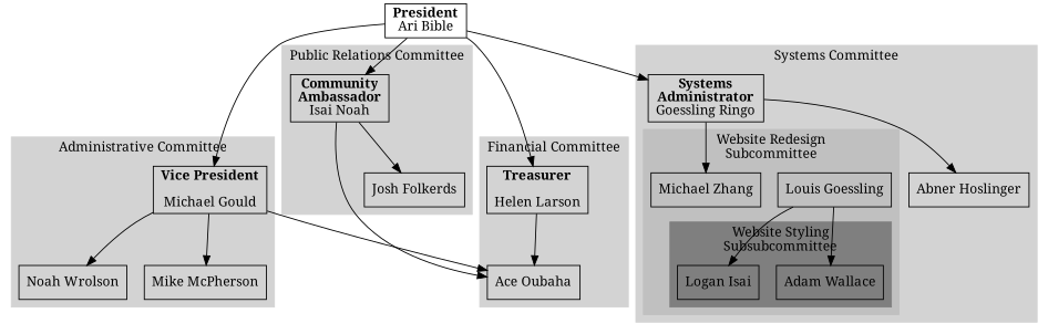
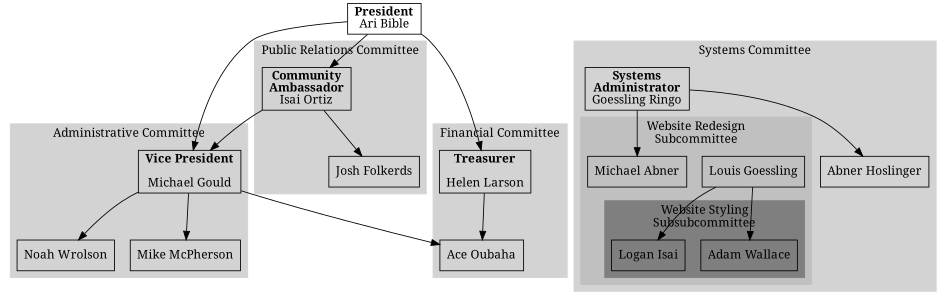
  digraph {
    fontname="Noto Serif"
    node [fontname="Noto Serif" shape=box]
    edge [fontname="Noto Serif"]
    n1 [label=<<b>Treasurer</b><br/><br/>Helen Larson>]
    n2 [label="Ace Oubaha"]
    n3 [label=<<b>Vice President</b><br/><br/>Michael Gould>]
    n4 [label="Noah Wrolson"]
    n5 [label="Mike McPherson"]
-   n6 [label=<<b>Community<br/>Ambassador</b><br/>Isai Noah>]
+   n6 [label=<<b>Community<br/>Ambassador</b><br/>Isai Ortiz>]
    n7 [label="Josh Folkerds"]
    n8 [label="Adam Wallace"]
    n9 [label="Logan Isai"]
    n10 [label="Louis Goessling"]
-   n11 [label="Michael Zhang"]
+   n11 [label="Michael Abner"]
    n12 [label=<<b>Systems<br/>Administrator</b><br/>Goessling Ringo>]
    n13 [label="Abner Hoslinger"]
    n14 [label=<<b>President</b><br/>Ari Bible>]
    subgraph cluster_1 {
      color=lightgrey
      label="Financial Committee"
      style=filled
      n1
      n2
    }
    subgraph cluster_2 {
      color=lightgrey
      label="Administrative Committee"
      style=filled
      n3
      n4
      n5
    }
    subgraph cluster_3 {
      color=lightgrey
      label="Public Relations Committee"
      style=filled
      n6
      n7
    }
    subgraph cluster_4 {
      color=lightgrey
      label="Systems Committee"
      style=filled
      n12
      n13
      subgraph cluster_5 {
        color=grey
        label="Website Redesign\nSubcommittee"
        style=filled
        n10
        n11
        subgraph cluster_6 {
          color="#7f7f7f"
          label="Website Styling\nSubsubcommittee"
          style=filled
          n8
          n9
        }
      }
    }
    n1 -> n2
    n3 -> n2
    n3 -> n4
    n3 -> n5
-   n6 -> n2
+   n6 -> n3
    n6 -> n7
    n10 -> n8
    n10 -> n9
    n12 -> n11
    n12 -> n13
    n14 -> n1
    n14 -> n3
    n14 -> n6
-   n14 -> n12
  }
